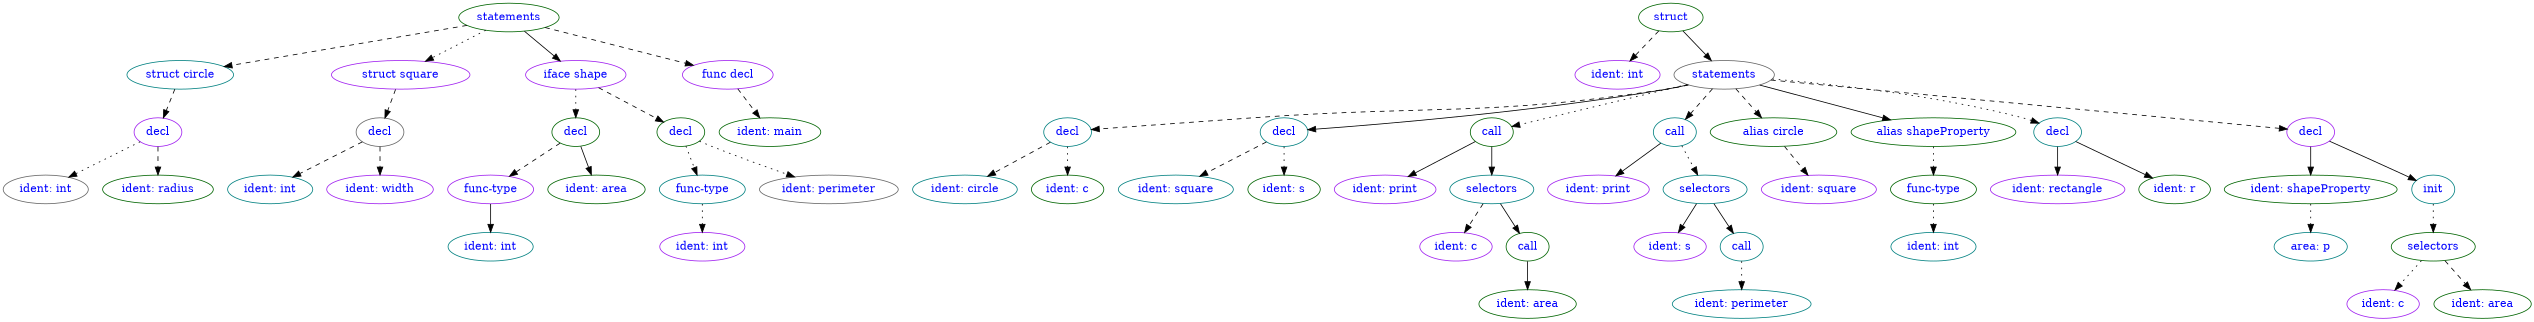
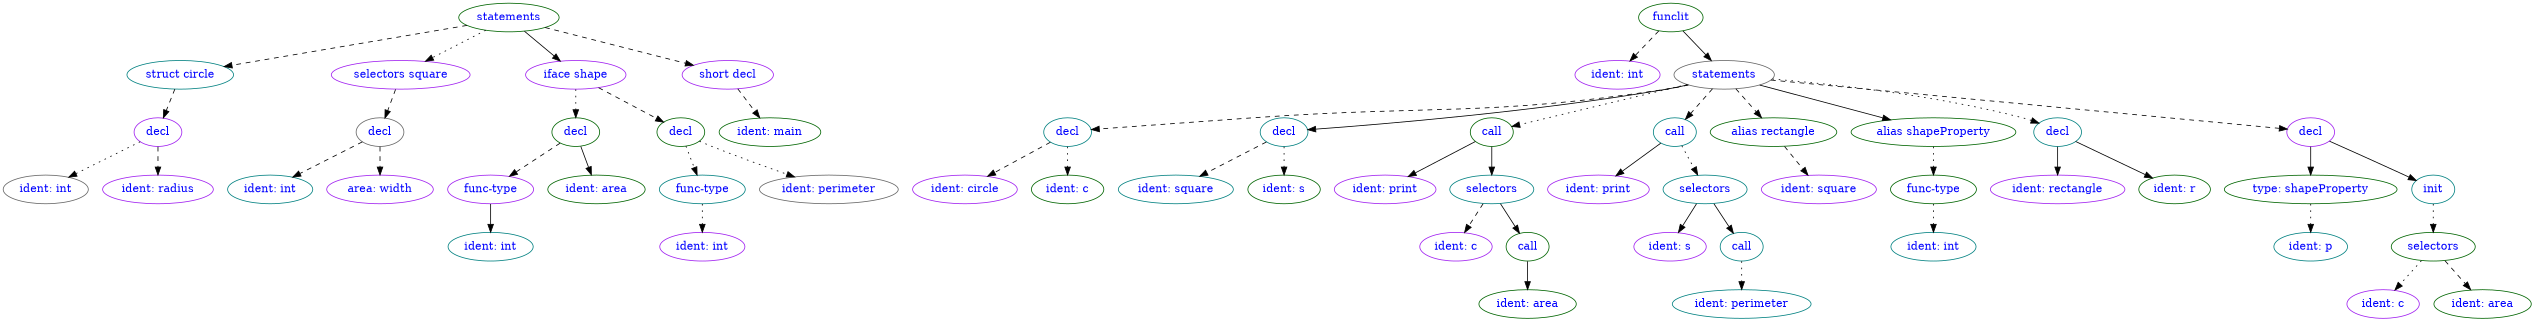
  digraph {
    node [color=darkgreen fontcolor=Blue]
    edge [style=dashed]
    n1 [label=statements]
    n2 [color=teal label="struct circle"]
-   n3 [color=purple label="struct square"]
+   n3 [color=purple label="selectors square"]
    n4 [color=purple label="iface shape"]
-   n5 [color=purple label="func decl"]
+   n5 [color=purple label="short decl"]
    n6 [color=purple label=decl]
    n7 [color=gray40 label=decl]
    n8 [label=decl]
    n9 [label=decl]
    n10 [label="ident: main"]
    n11 [color=gray40 label="ident: int"]
-   n12 [label="ident: radius"]
+   n12 [color=purple label="ident: radius"]
    n13 [color=teal label="ident: int"]
-   n14 [color=purple label="ident: width"]
+   n14 [color=purple label="area: width"]
    n15 [color=purple label="func-type"]
    n16 [label="ident: area"]
    n17 [color=teal label="func-type"]
    n18 [color=gray40 label="ident: perimeter"]
    n19 [color=teal label="ident: int"]
    n20 [color=purple label="ident: int"]
-   n21 [label=struct]
+   n21 [label=funclit]
    n22 [color=purple label="ident: int"]
    n23 [color=gray40 label=statements]
    n24 [color=teal label=decl]
    n25 [color=teal label=decl]
    n26 [label=call]
    n27 [color=teal label=call]
-   n28 [label="alias circle"]
+   n28 [label="alias rectangle"]
    n29 [label="alias shapeProperty"]
    n30 [color=teal label=decl]
    n31 [color=purple label=decl]
-   n32 [color=teal label="ident: circle"]
+   n32 [color=purple label="ident: circle"]
    n33 [label="ident: c"]
    n34 [color=teal label="ident: square"]
    n35 [label="ident: s"]
    n36 [color=purple label="ident: print"]
    n37 [color=teal label=selectors]
    n38 [color=purple label="ident: print"]
    n39 [color=teal label=selectors]
    n40 [color=purple label="ident: square"]
    n41 [label="func-type"]
    n42 [color=purple label="ident: rectangle"]
    n43 [label="ident: r"]
-   n44 [label="ident: shapeProperty"]
+   n44 [label="type: shapeProperty"]
    n45 [color=teal label=init]
    n46 [color=purple label="ident: c"]
    n47 [label=call]
    n48 [label="ident: area"]
    n49 [color=purple label="ident: s"]
    n50 [color=teal label=call]
    n51 [color=teal label="ident: perimeter"]
    n52 [color=teal label="ident: int"]
-   n53 [color=teal label="area: p"]
+   n53 [color=teal label="ident: p"]
    n54 [label=selectors]
    n55 [color=purple label="ident: c"]
    n56 [label="ident: area"]
    n1 -> n2
    n1 -> n3 [style=dotted]
    n1 -> n4 [style=solid]
    n1 -> n5
    n2 -> n6
    n3 -> n7
    n4 -> n8 [style=dotted]
    n4 -> n9
    n5 -> n10
    n6 -> n11 [style=dotted]
    n6 -> n12
    n7 -> n13
    n7 -> n14
    n8 -> n15
    n8 -> n16 [style=solid]
    n9 -> n17 [style=dotted]
    n9 -> n18 [style=dotted]
    n15 -> n19 [style=solid]
    n17 -> n20 [style=dotted]
    n21 -> n22
    n21 -> n23 [style=solid]
    n23 -> n24
    n23 -> n25 [style=solid]
    n23 -> n26 [style=dotted]
    n23 -> n27
    n23 -> n28
    n23 -> n29 [style=solid]
    n23 -> n30 [style=dotted]
    n23 -> n31
    n24 -> n32
    n24 -> n33 [style=dotted]
    n25 -> n34
    n25 -> n35 [style=dotted]
    n26 -> n36 [style=solid]
    n26 -> n37 [style=solid]
    n27 -> n38 [style=solid]
    n27 -> n39 [style=dotted]
    n28 -> n40
    n29 -> n41 [style=dotted]
    n30 -> n42 [style=solid]
    n30 -> n43 [style=solid]
    n31 -> n44 [style=solid]
    n31 -> n45 [style=solid]
    n37 -> n46
    n37 -> n47 [style=solid]
    n39 -> n49 [style=solid]
    n39 -> n50 [style=solid]
    n41 -> n52 [style=dotted]
    n44 -> n53 [style=dotted]
    n45 -> n54 [style=dotted]
    n47 -> n48 [style=solid]
    n50 -> n51 [style=dotted]
    n54 -> n55 [style=dotted]
    n54 -> n56
  }
